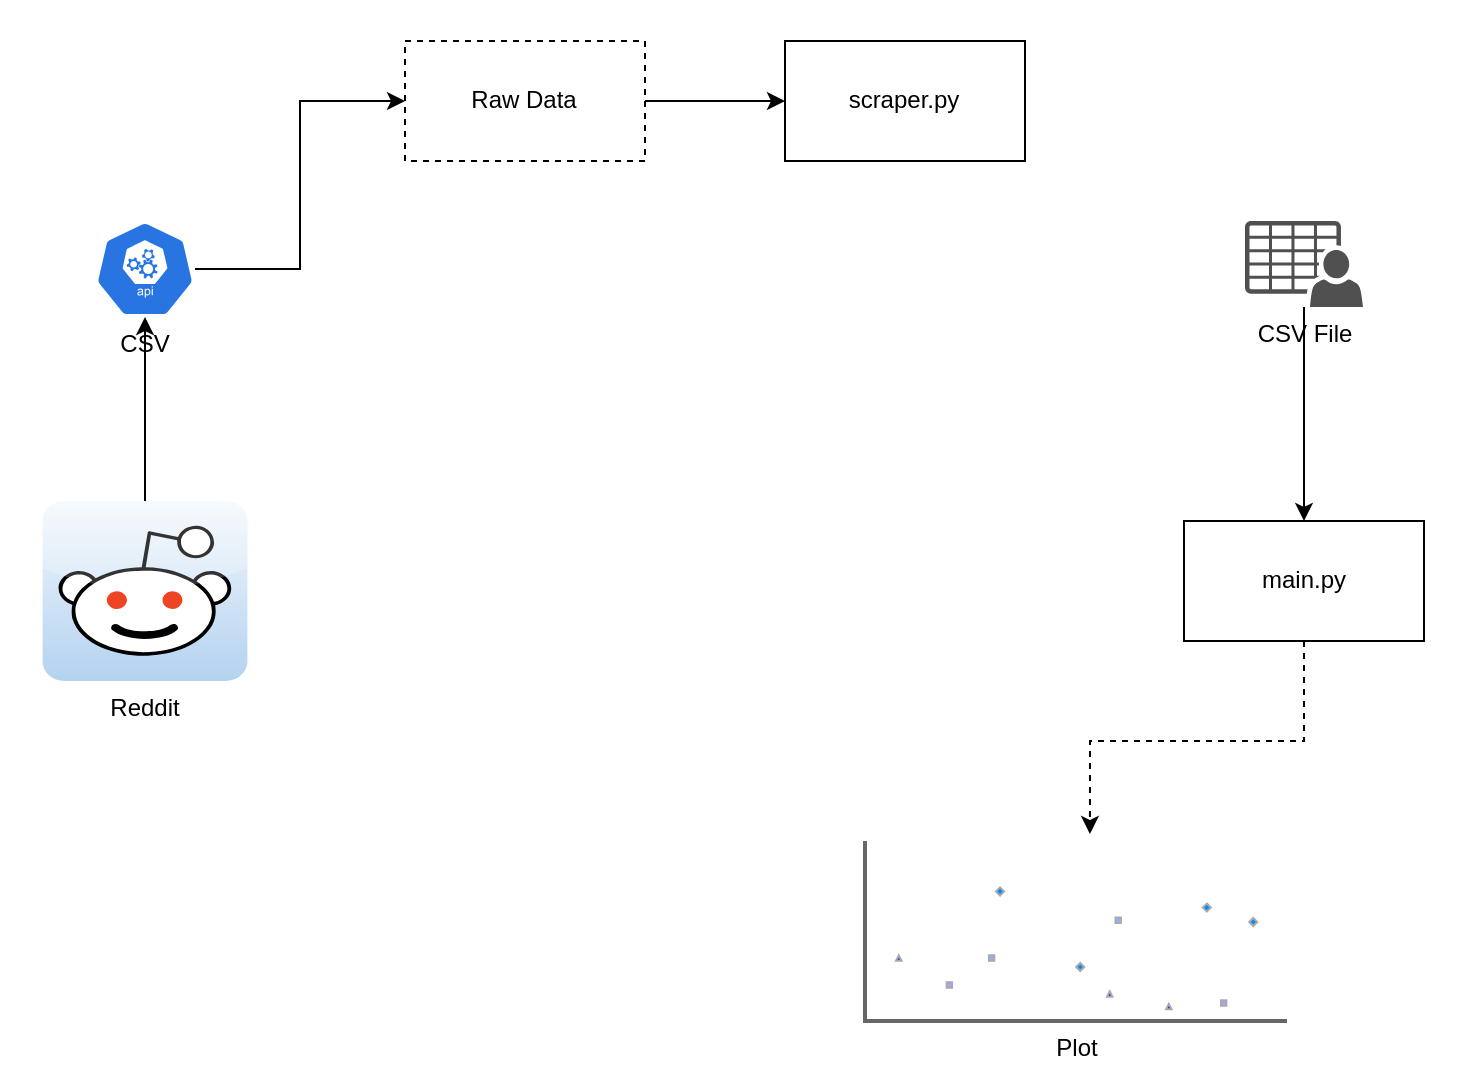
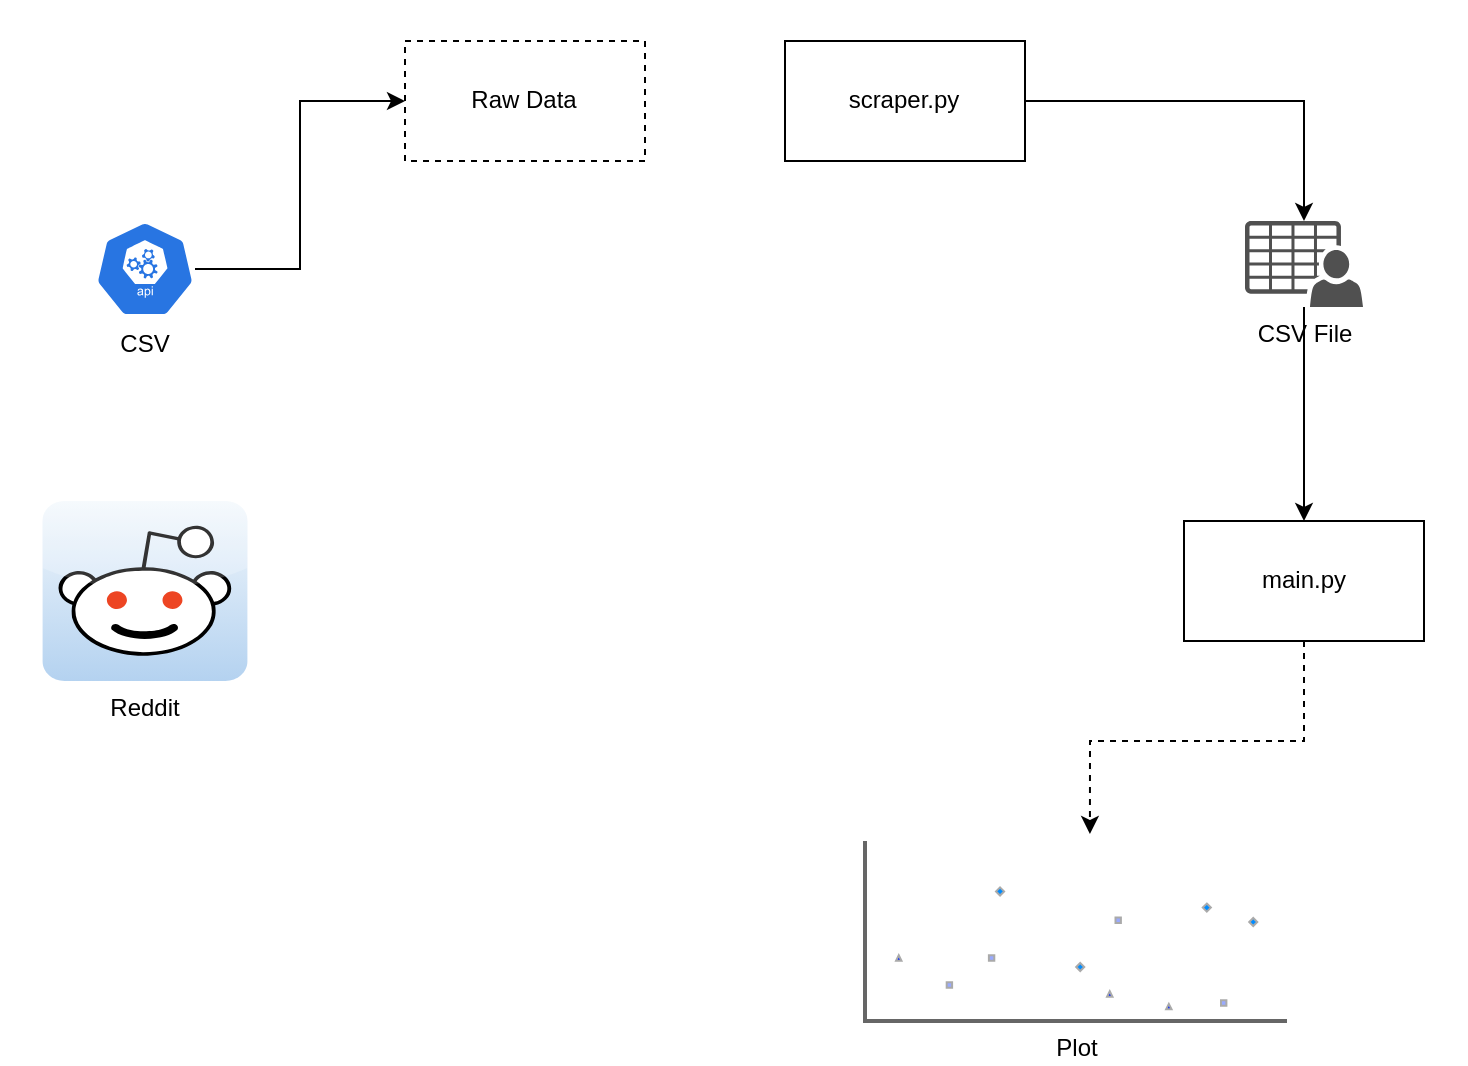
  <mxCell id="0" />
  <mxCell id="1" parent="0" />
  <mxCell id="2" value="Reddit" style="dashed=0;outlineConnect=0;html=1;align=center;labelPosition=center;verticalLabelPosition=bottom;verticalAlign=top;shape=mxgraph.webicons.reddit;fillColor=#F3F8FC;gradientColor=#B4D2F0" parent="1" vertex="1"><mxGeometry x="20.8" y="250" width="102.4" height="90" as="geometry" /></mxCell>
  <mxCell id="3" style="edgeStyle=orthogonalEdgeStyle;rounded=0;orthogonalLoop=1;jettySize=auto;html=1;entryX=0;entryY=0.5;entryDx=0;entryDy=0;" parent="1" source="4" target="7" edge="1"><mxGeometry relative="1" as="geometry" /></mxCell>
  <mxCell id="4" value="CSV" style="sketch=0;html=1;dashed=0;whitespace=wrap;fillColor=#2875E2;strokeColor=#ffffff;points=[[0.005,0.63,0],[0.1,0.2,0],[0.9,0.2,0],[0.5,0,0],[0.995,0.63,0],[0.72,0.99,0],[0.5,1,0],[0.28,0.99,0]];verticalLabelPosition=bottom;align=center;verticalAlign=top;shape=mxgraph.kubernetes.icon;prIcon=api" parent="1" vertex="1"><mxGeometry x="47" y="110" width="50" height="48" as="geometry" /></mxCell>
- <mxCell id="5" style="edgeStyle=orthogonalEdgeStyle;rounded=0;orthogonalLoop=1;jettySize=auto;html=1;entryX=0.5;entryY=1;entryDx=0;entryDy=0;entryPerimeter=0;" parent="1" source="2" target="4" edge="1"><mxGeometry relative="1" as="geometry" /></mxCell>
- <mxCell id="6" style="edgeStyle=orthogonalEdgeStyle;rounded=0;orthogonalLoop=1;jettySize=auto;html=1;entryX=0;entryY=0.5;entryDx=0;entryDy=0;" parent="1" source="7" target="9" edge="1"><mxGeometry relative="1" as="geometry" /></mxCell>
  <mxCell id="7" value="Raw Data" style="rounded=0;whiteSpace=wrap;html=1;dashed=1;" parent="1" vertex="1"><mxGeometry x="202" y="20" width="120" height="60" as="geometry" /></mxCell>
+ <mxCell id="8" style="edgeStyle=orthogonalEdgeStyle;rounded=0;orthogonalLoop=1;jettySize=auto;html=1;" parent="1" source="9" target="11" edge="1"><mxGeometry relative="1" as="geometry" /></mxCell>
  <mxCell id="9" value="scraper.py" style="rounded=0;whiteSpace=wrap;html=1;" parent="1" vertex="1"><mxGeometry x="392" y="20" width="120" height="60" as="geometry" /></mxCell>
  <mxCell id="10" style="edgeStyle=orthogonalEdgeStyle;rounded=0;orthogonalLoop=1;jettySize=auto;html=1;entryX=0.5;entryY=0;entryDx=0;entryDy=0;" parent="1" source="11" target="12" edge="1"><mxGeometry relative="1" as="geometry" /></mxCell>
  <mxCell id="11" value="CSV File" style="sketch=0;pointerEvents=1;shadow=0;dashed=0;html=1;strokeColor=none;fillColor=#505050;labelPosition=center;verticalLabelPosition=bottom;verticalAlign=top;outlineConnect=0;align=center;shape=mxgraph.office.users.csv_file;" parent="1" vertex="1"><mxGeometry x="622" y="110" width="59" height="43" as="geometry" /></mxCell>
  <mxCell id="12" value="main.py" style="rounded=0;whiteSpace=wrap;html=1;" parent="1" vertex="1"><mxGeometry x="591.5" y="260" width="120" height="60" as="geometry" /></mxCell>
  <mxCell id="13" value="Plot" style="verticalLabelPosition=bottom;shadow=0;dashed=0;align=center;html=1;verticalAlign=top;strokeWidth=1;shape=mxgraph.mockup.graphics.plotChart;strokeColor=none;strokeColor2=#aaaaaa;strokeColor3=#666666;fillColor2=#99aaff,#0022ff,#008cff;" parent="1" vertex="1"><mxGeometry x="432" y="420" width="211" height="90" as="geometry" /></mxCell>
  <mxCell id="14" style="edgeStyle=orthogonalEdgeStyle;rounded=0;orthogonalLoop=1;jettySize=auto;html=1;entryX=0.533;entryY=-0.039;entryDx=0;entryDy=0;entryPerimeter=0;dashed=1;" parent="1" source="12" target="13" edge="1"><mxGeometry relative="1" as="geometry" /></mxCell>
